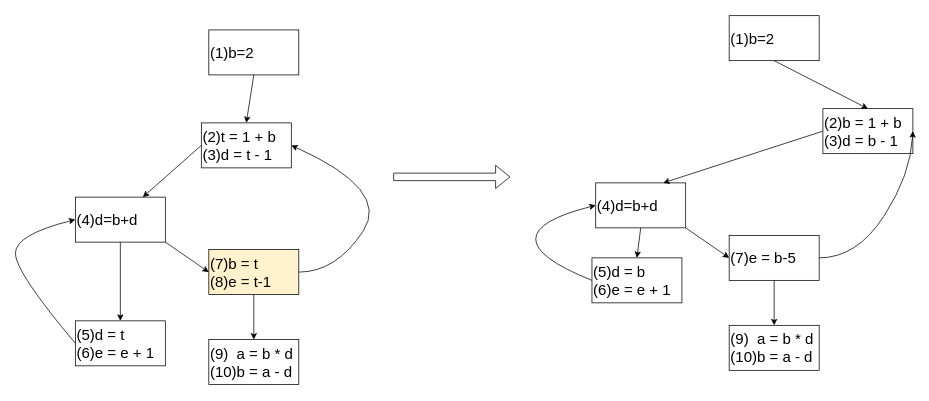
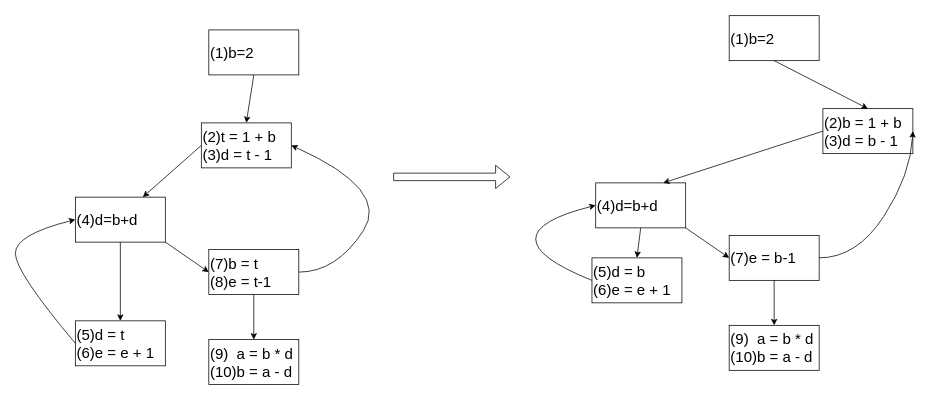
  <mxCell id="0" />
  <mxCell id="1" parent="0" />
  <mxCell id="2" value="(1)b=2" style="rounded=0;whiteSpace=wrap;html=1;fontSize=20;align=left;" parent="1" vertex="1"><mxGeometry x="278" y="39" width="120" height="60" as="geometry" /></mxCell>
  <mxCell id="3" value="(2)t = 1 + b&lt;br&gt;(3)d = t - 1" style="rounded=0;whiteSpace=wrap;html=1;fontSize=20;align=left;" parent="1" vertex="1"><mxGeometry x="268" y="163" width="120" height="60" as="geometry" /></mxCell>
  <mxCell id="4" value="" style="endArrow=classic;html=1;rounded=0;fontSize=20;entryX=0.5;entryY=0;entryDx=0;entryDy=0;exitX=0.5;exitY=1;exitDx=0;exitDy=0;" parent="1" source="2" target="3" edge="1"><mxGeometry width="50" height="50" relative="1" as="geometry"><mxPoint x="335" y="101" as="sourcePoint" /><mxPoint x="335" y="158" as="targetPoint" /></mxGeometry></mxCell>
  <mxCell id="5" value="(4)d=b+d" style="rounded=0;whiteSpace=wrap;html=1;fontSize=20;align=left;" parent="1" vertex="1"><mxGeometry x="100" y="262" width="120" height="60" as="geometry" /></mxCell>
  <mxCell id="6" value="(5)d = t&lt;br&gt;(6)e = e + 1" style="rounded=0;whiteSpace=wrap;html=1;fontSize=20;align=left;" parent="1" vertex="1"><mxGeometry x="100" y="427" width="120" height="60" as="geometry" /></mxCell>
  <mxCell id="7" value="" style="endArrow=classic;html=1;rounded=0;fontSize=20;entryX=0.75;entryY=0;entryDx=0;entryDy=0;exitX=0;exitY=0.5;exitDx=0;exitDy=0;" parent="1" source="3" target="5" edge="1"><mxGeometry width="50" height="50" relative="1" as="geometry"><mxPoint x="190" y="232" as="sourcePoint" /><mxPoint x="240" y="182" as="targetPoint" /></mxGeometry></mxCell>
  <mxCell id="8" value="" style="endArrow=classic;html=1;rounded=0;fontSize=20;exitX=0.5;exitY=1;exitDx=0;exitDy=0;entryX=0.5;entryY=0;entryDx=0;entryDy=0;" parent="1" source="5" target="6" edge="1"><mxGeometry width="50" height="50" relative="1" as="geometry"><mxPoint x="130" y="382" as="sourcePoint" /><mxPoint x="170" y="372" as="targetPoint" /></mxGeometry></mxCell>
  <mxCell id="9" value="" style="curved=1;endArrow=classic;html=1;rounded=0;fontSize=20;entryX=1;entryY=0.5;entryDx=0;entryDy=0;" parent="1" target="3" edge="1"><mxGeometry width="50" height="50" relative="1" as="geometry"><mxPoint x="398" y="362" as="sourcePoint" /><mxPoint x="448" y="312" as="targetPoint" /><Array as="points"><mxPoint x="448" y="362" /><mxPoint x="520" y="252" /></Array></mxGeometry></mxCell>
  <mxCell id="10" value="" style="curved=1;endArrow=classic;html=1;rounded=0;fontSize=20;entryX=0;entryY=0.5;entryDx=0;entryDy=0;exitX=0;exitY=0.5;exitDx=0;exitDy=0;" parent="1" source="6" target="5" edge="1"><mxGeometry width="50" height="50" relative="1" as="geometry"><mxPoint x="20" y="362" as="sourcePoint" /><mxPoint y="312" as="targetPoint" x="70" /><Array as="points"><mxPoint x="20" y="362" /><mxPoint x="20" y="312" /></Array></mxGeometry></mxCell>
- <mxCell id="11" value="(7)b = t&lt;br&gt;(8)e = t-1" style="rounded=0;whiteSpace=wrap;html=1;fontSize=20;align=left;fillColor=#fff2cc;" parent="1" vertex="1"><mxGeometry x="278" y="332" width="120" height="60" as="geometry" /></mxCell>
+ <mxCell id="11" value="(7)b = t&lt;br&gt;(8)e = t-1" style="rounded=0;whiteSpace=wrap;html=1;fontSize=20;align=left;" parent="1" vertex="1"><mxGeometry x="278" y="332" width="120" height="60" as="geometry" /></mxCell>
  <mxCell id="12" value="" style="endArrow=classic;html=1;rounded=0;fontSize=20;entryX=0;entryY=0.5;entryDx=0;entryDy=0;" parent="1" target="11" edge="1"><mxGeometry width="50" height="50" relative="1" as="geometry"><mxPoint x="220" y="322" as="sourcePoint" /><mxPoint x="270" y="272" as="targetPoint" /></mxGeometry></mxCell>
  <mxCell id="13" value="(9)&amp;nbsp; a = b * d&lt;br&gt;(10)b = a - d" style="rounded=0;whiteSpace=wrap;html=1;fontSize=20;align=left;" parent="1" vertex="1"><mxGeometry x="278" y="452" width="120" height="60" as="geometry" /></mxCell>
  <mxCell id="14" value="" style="endArrow=classic;html=1;rounded=0;fontSize=20;entryX=0.5;entryY=0;entryDx=0;entryDy=0;exitX=0.5;exitY=1;exitDx=0;exitDy=0;" parent="1" source="11" target="13" edge="1"><mxGeometry width="50" height="50" relative="1" as="geometry"><mxPoint x="390" y="422" as="sourcePoint" /><mxPoint x="440" y="372" as="targetPoint" /></mxGeometry></mxCell>
  <mxCell id="15" value="(1)b=2" style="rounded=0;whiteSpace=wrap;html=1;fontSize=20;align=left;" parent="1" vertex="1"><mxGeometry x="972" y="20" width="120" height="60" as="geometry" /></mxCell>
  <mxCell id="16" value="(2)b = 1 + b&lt;br&gt;(3)d = b - 1" style="rounded=0;whiteSpace=wrap;html=1;fontSize=20;align=left;" parent="1" vertex="1"><mxGeometry x="1097" y="144" width="120" height="60" as="geometry" /></mxCell>
  <mxCell id="17" value="" style="endArrow=classic;html=1;rounded=0;fontSize=20;entryX=0.5;entryY=0;entryDx=0;entryDy=0;exitX=0.5;exitY=1;exitDx=0;exitDy=0;" parent="1" source="15" target="16" edge="1"><mxGeometry width="50" height="50" relative="1" as="geometry"><mxPoint x="1029" y="82" as="sourcePoint" /><mxPoint x="1029" y="139" as="targetPoint" /></mxGeometry></mxCell>
  <mxCell id="18" value="(4)d=b+d" style="rounded=0;whiteSpace=wrap;html=1;fontSize=20;align=left;" parent="1" vertex="1"><mxGeometry x="794" y="243" width="120" height="60" as="geometry" /></mxCell>
  <mxCell id="19" value="(5)d = b&lt;br&gt;(6)e = e + 1" style="rounded=0;whiteSpace=wrap;html=1;fontSize=20;align=left;" parent="1" vertex="1"><mxGeometry x="789" y="343" width="120" height="60" as="geometry" /></mxCell>
  <mxCell id="20" value="" style="endArrow=classic;html=1;rounded=0;fontSize=20;entryX=0.75;entryY=0;entryDx=0;entryDy=0;exitX=0;exitY=0.5;exitDx=0;exitDy=0;" parent="1" source="16" target="18" edge="1"><mxGeometry width="50" height="50" relative="1" as="geometry"><mxPoint x="884" y="213" as="sourcePoint" /><mxPoint x="934" y="163" as="targetPoint" /></mxGeometry></mxCell>
  <mxCell id="21" value="" style="endArrow=classic;html=1;rounded=0;fontSize=20;exitX=0.5;exitY=1;exitDx=0;exitDy=0;entryX=0.5;entryY=0;entryDx=0;entryDy=0;" parent="1" source="18" target="19" edge="1"><mxGeometry width="50" height="50" relative="1" as="geometry"><mxPoint x="824" y="363" as="sourcePoint" /><mxPoint x="864" y="353" as="targetPoint" /></mxGeometry></mxCell>
  <mxCell id="22" value="" style="curved=1;endArrow=classic;html=1;rounded=0;fontSize=20;entryX=1;entryY=0.5;entryDx=0;entryDy=0;" parent="1" target="16" edge="1"><mxGeometry width="50" height="50" relative="1" as="geometry"><mxPoint x="1092" y="343" as="sourcePoint" /><mxPoint x="1142" y="293" as="targetPoint" /><Array as="points"><mxPoint x="1142" y="343" /><mxPoint x="1214" y="233" /></Array></mxGeometry></mxCell>
  <mxCell id="23" value="" style="curved=1;endArrow=classic;html=1;rounded=0;fontSize=20;entryX=0;entryY=0.5;entryDx=0;entryDy=0;exitX=0;exitY=0.5;exitDx=0;exitDy=0;" parent="1" source="19" target="18" edge="1"><mxGeometry width="50" height="50" relative="1" as="geometry"><mxPoint x="714" y="343" as="sourcePoint" /><mxPoint x="764" y="293" as="targetPoint" /><Array as="points"><mxPoint x="714" y="343" /><mxPoint x="714" y="293" /></Array></mxGeometry></mxCell>
- <mxCell id="24" value="(7)e = b-5" style="rounded=0;whiteSpace=wrap;html=1;fontSize=20;align=left;" parent="1" vertex="1"><mxGeometry x="972" y="313" width="120" height="60" as="geometry" /></mxCell>
+ <mxCell id="24" value="(7)e = b-1" style="rounded=0;whiteSpace=wrap;html=1;fontSize=20;align=left;" parent="1" vertex="1"><mxGeometry x="972" y="313" width="120" height="60" as="geometry" /></mxCell>
  <mxCell id="25" value="" style="endArrow=classic;html=1;rounded=0;fontSize=20;entryX=0;entryY=0.5;entryDx=0;entryDy=0;" parent="1" target="24" edge="1"><mxGeometry width="50" height="50" relative="1" as="geometry"><mxPoint x="914" y="303" as="sourcePoint" /><mxPoint x="964" y="253" as="targetPoint" /></mxGeometry></mxCell>
  <mxCell id="26" value="(9)&amp;nbsp; a = b * d&lt;br&gt;(10)b = a - d" style="rounded=0;whiteSpace=wrap;html=1;fontSize=20;align=left;" parent="1" vertex="1"><mxGeometry x="972" y="433" width="120" height="60" as="geometry" /></mxCell>
  <mxCell id="27" value="" style="endArrow=classic;html=1;rounded=0;fontSize=20;entryX=0.5;entryY=0;entryDx=0;entryDy=0;exitX=0.5;exitY=1;exitDx=0;exitDy=0;" parent="1" source="24" target="26" edge="1"><mxGeometry width="50" height="50" relative="1" as="geometry"><mxPoint x="1084" y="403" as="sourcePoint" /><mxPoint x="1134" y="353" as="targetPoint" /></mxGeometry></mxCell>
  <mxCell id="28" value="" style="shape=flexArrow;endArrow=classic;html=1;rounded=0;fontSize=20;" parent="1" edge="1"><mxGeometry width="50" height="50" relative="1" as="geometry"><mxPoint x="524" y="235" as="sourcePoint" /><mxPoint x="680" y="235" as="targetPoint" /></mxGeometry></mxCell>
